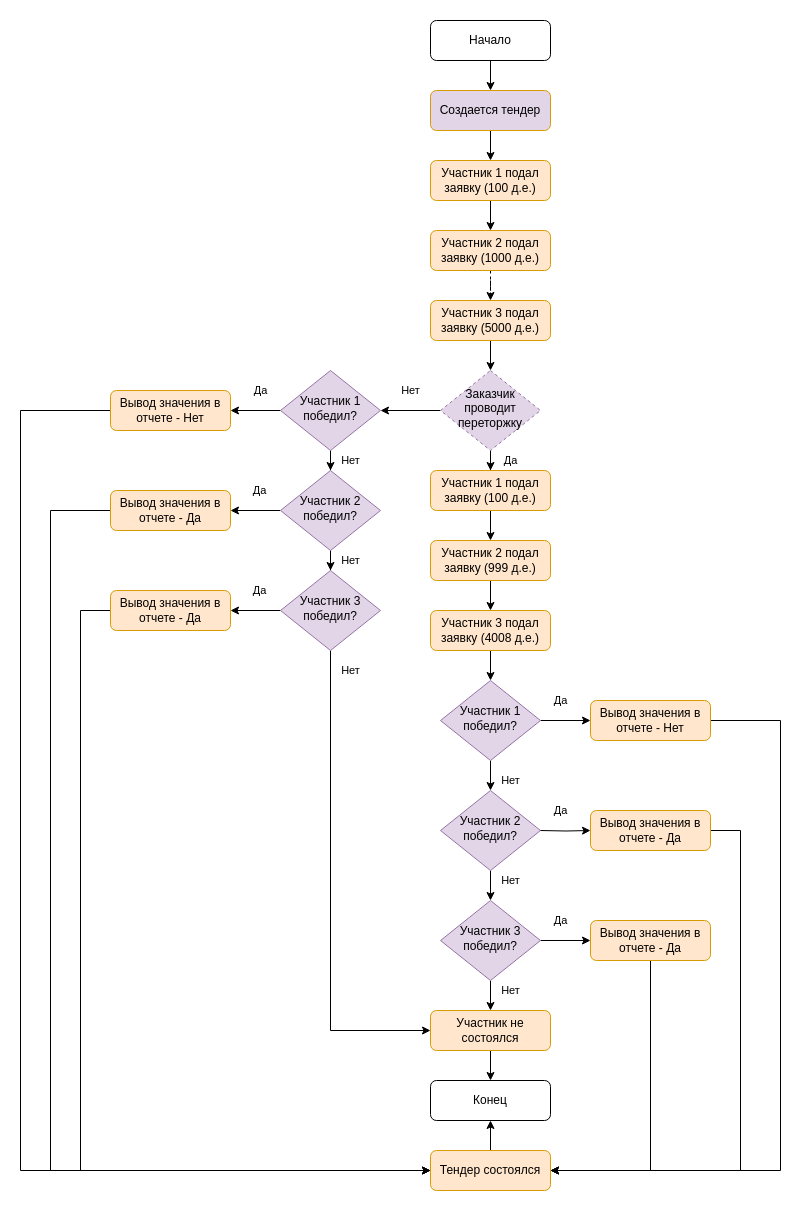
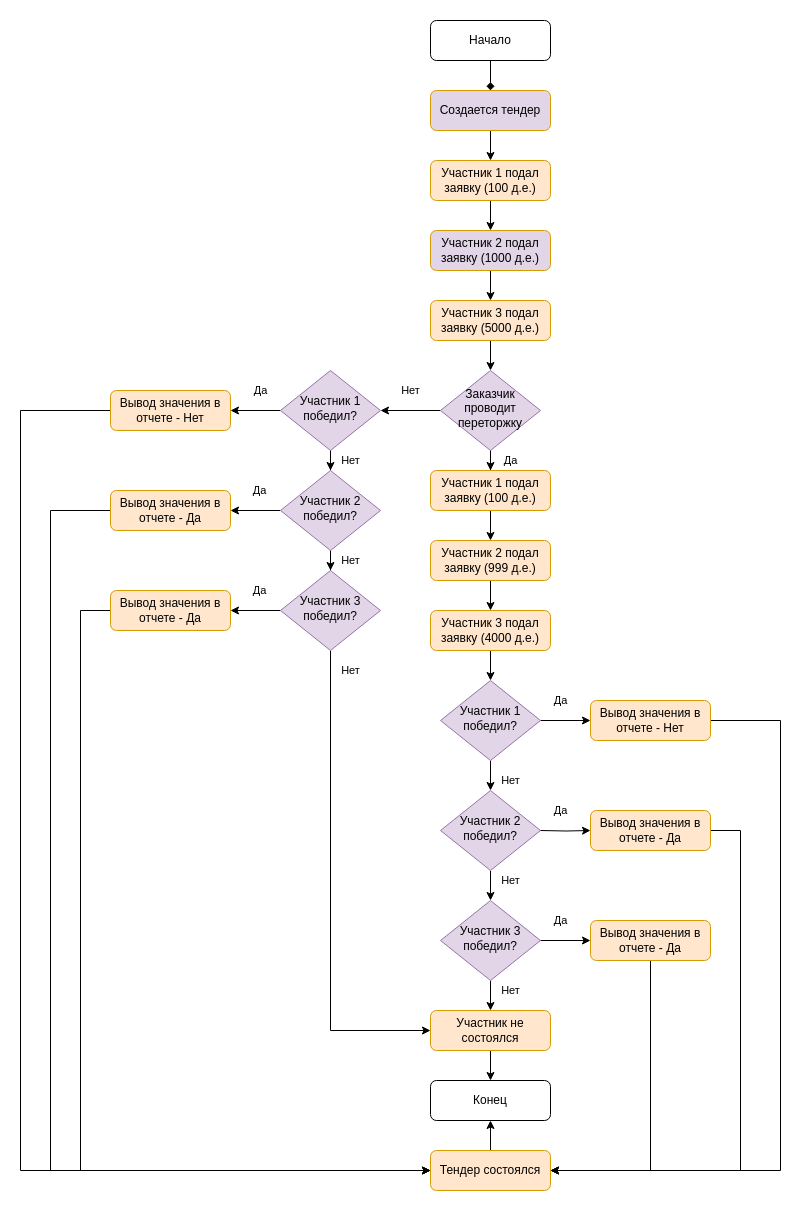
  <mxCell id="0" />
  <mxCell id="1" parent="0" />
- <mxCell id="2" style="edgeStyle=orthogonalEdgeStyle;rounded=0;orthogonalLoop=1;jettySize=auto;html=1;entryX=0.5;entryY=0;entryDx=0;entryDy=0;" edge="1" parent="1" source="3" target="14"><mxGeometry relative="1" as="geometry" /></mxCell>
+ <mxCell id="2" style="edgeStyle=orthogonalEdgeStyle;rounded=0;orthogonalLoop=1;jettySize=auto;html=1;entryX=0.5;entryY=0;entryDx=0;entryDy=0;endArrow=diamond;" edge="1" parent="1" source="3" target="14"><mxGeometry relative="1" as="geometry" /></mxCell>
  <mxCell id="3" value="Начало" style="rounded=1;whiteSpace=wrap;html=1;fontSize=12;glass=0;strokeWidth=1;shadow=0;" parent="1" vertex="1"><mxGeometry x="430" y="20" width="120" height="40" as="geometry" /></mxCell>
  <mxCell id="4" value="Да" style="edgeStyle=orthogonalEdgeStyle;rounded=0;orthogonalLoop=1;jettySize=auto;html=1;entryX=0.5;entryY=0;entryDx=0;entryDy=0;" edge="1" parent="1" source="6" target="22"><mxGeometry x="0.667" y="20" relative="1" as="geometry"><mxPoint as="offset" /></mxGeometry></mxCell>
  <mxCell id="5" value="Нет" style="edgeStyle=orthogonalEdgeStyle;rounded=0;orthogonalLoop=1;jettySize=auto;html=1;entryX=1;entryY=0.5;entryDx=0;entryDy=0;" edge="1" parent="1" source="6" target="43"><mxGeometry y="-20" relative="1" as="geometry"><mxPoint as="offset" /></mxGeometry></mxCell>
- <mxCell id="6" value="Заказчик проводит переторжку" style="rhombus;whiteSpace=wrap;html=1;shadow=0;fontFamily=Helvetica;fontSize=12;align=center;strokeWidth=1;spacing=6;spacingTop=-4;fillColor=#e1d5e7;strokeColor=#9673a6;dashed=1;" parent="1" vertex="1"><mxGeometry x="440" y="370" width="100" height="80" as="geometry" /></mxCell>
+ <mxCell id="6" value="Заказчик проводит переторжку" style="rhombus;whiteSpace=wrap;html=1;shadow=0;fontFamily=Helvetica;fontSize=12;align=center;strokeWidth=1;spacing=6;spacingTop=-4;fillColor=#e1d5e7;strokeColor=#9673a6;" parent="1" vertex="1"><mxGeometry x="440" y="370" width="100" height="80" as="geometry" /></mxCell>
  <mxCell id="7" value="Да" style="edgeStyle=orthogonalEdgeStyle;rounded=0;orthogonalLoop=1;jettySize=auto;html=1;entryX=0;entryY=0.5;entryDx=0;entryDy=0;" edge="1" parent="1" source="9" target="12"><mxGeometry x="-0.2" y="20" relative="1" as="geometry"><mxPoint as="offset" /></mxGeometry></mxCell>
  <mxCell id="8" value="Нет" style="edgeStyle=orthogonalEdgeStyle;rounded=0;orthogonalLoop=1;jettySize=auto;html=1;entryX=0.5;entryY=0;entryDx=0;entryDy=0;" edge="1" parent="1" source="9" target="38"><mxGeometry x="0.2" y="20" relative="1" as="geometry"><mxPoint as="offset" /></mxGeometry></mxCell>
  <mxCell id="9" value="Участник 3 победил?" style="rhombus;whiteSpace=wrap;html=1;shadow=0;fontFamily=Helvetica;fontSize=12;align=center;strokeWidth=1;spacing=6;spacingTop=-4;fillColor=#e1d5e7;strokeColor=#9673a6;" parent="1" vertex="1"><mxGeometry x="440" y="900" width="100" height="80" as="geometry" /></mxCell>
  <mxCell id="10" value="Конец" style="rounded=1;whiteSpace=wrap;html=1;fontSize=12;glass=0;strokeWidth=1;shadow=0;" parent="1" vertex="1"><mxGeometry x="430" y="1080" width="120" height="40" as="geometry" /></mxCell>
  <mxCell id="11" style="edgeStyle=orthogonalEdgeStyle;rounded=0;orthogonalLoop=1;jettySize=auto;html=1;entryX=1;entryY=0.5;entryDx=0;entryDy=0;" edge="1" parent="1" source="12" target="40"><mxGeometry relative="1" as="geometry"><mxPoint x="740" y="1100" as="targetPoint" /><Array as="points"><mxPoint x="650" y="1170" /></Array></mxGeometry></mxCell>
  <mxCell id="12" value="Вывод значения в отчете - Да" style="rounded=1;whiteSpace=wrap;html=1;fontSize=12;glass=0;strokeWidth=1;shadow=0;fillColor=#ffe6cc;strokeColor=#d79b00;" parent="1" vertex="1"><mxGeometry x="590" y="920" width="120" height="40" as="geometry" /></mxCell>
  <mxCell id="13" style="edgeStyle=orthogonalEdgeStyle;rounded=0;orthogonalLoop=1;jettySize=auto;html=1;entryX=0.5;entryY=0;entryDx=0;entryDy=0;" edge="1" parent="1" source="14" target="16"><mxGeometry relative="1" as="geometry" /></mxCell>
  <mxCell id="14" value="Создается тендер" style="rounded=1;whiteSpace=wrap;html=1;fontSize=12;glass=0;strokeWidth=1;shadow=0;fillColor=#e1d5e7;strokeColor=#d79b00;" vertex="1" parent="1"><mxGeometry x="430" y="90" width="120" height="40" as="geometry" /></mxCell>
  <mxCell id="15" style="edgeStyle=orthogonalEdgeStyle;rounded=0;orthogonalLoop=1;jettySize=auto;html=1;entryX=0.5;entryY=0;entryDx=0;entryDy=0;" edge="1" parent="1" source="16" target="18"><mxGeometry relative="1" as="geometry" /></mxCell>
  <mxCell id="16" value="Участник 1 подал заявку (100 д.е.)" style="rounded=1;whiteSpace=wrap;html=1;fontSize=12;glass=0;strokeWidth=1;shadow=0;fillColor=#ffe6cc;strokeColor=#d79b00;" vertex="1" parent="1"><mxGeometry x="430" y="160" width="120" height="40" as="geometry" /></mxCell>
- <mxCell id="17" style="edgeStyle=orthogonalEdgeStyle;rounded=0;orthogonalLoop=1;jettySize=auto;html=1;entryX=0.5;entryY=0;entryDx=0;entryDy=0;dashed=1;" edge="1" parent="1" source="18" target="20"><mxGeometry relative="1" as="geometry" /></mxCell>
- <mxCell id="18" value="Участник 2 подал заявку (1000 д.е.)" style="rounded=1;whiteSpace=wrap;html=1;fontSize=12;glass=0;strokeWidth=1;shadow=0;fillColor=#ffe6cc;strokeColor=#d79b00;" vertex="1" parent="1"><mxGeometry x="430" y="230" width="120" height="40" as="geometry" /></mxCell>
+ <mxCell id="17" style="edgeStyle=orthogonalEdgeStyle;rounded=0;orthogonalLoop=1;jettySize=auto;html=1;entryX=0.5;entryY=0;entryDx=0;entryDy=0;" edge="1" parent="1" source="18" target="20"><mxGeometry relative="1" as="geometry" /></mxCell>
+ <mxCell id="18" value="Участник 2 подал заявку (1000 д.е.)" style="rounded=1;whiteSpace=wrap;html=1;fontSize=12;glass=0;strokeWidth=1;shadow=0;fillColor=#e1d5e7;strokeColor=#d79b00;" vertex="1" parent="1"><mxGeometry x="430" y="230" width="120" height="40" as="geometry" /></mxCell>
  <mxCell id="19" style="edgeStyle=orthogonalEdgeStyle;rounded=0;orthogonalLoop=1;jettySize=auto;html=1;entryX=0.5;entryY=0;entryDx=0;entryDy=0;" edge="1" parent="1" source="20" target="6"><mxGeometry relative="1" as="geometry" /></mxCell>
  <mxCell id="20" value="Участник 3 подал заявку (5000 д.е.)" style="rounded=1;whiteSpace=wrap;html=1;fontSize=12;glass=0;strokeWidth=1;shadow=0;fillColor=#ffe6cc;strokeColor=#d79b00;" vertex="1" parent="1"><mxGeometry x="430" y="300" width="120" height="40" as="geometry" /></mxCell>
  <mxCell id="21" style="edgeStyle=orthogonalEdgeStyle;rounded=0;orthogonalLoop=1;jettySize=auto;html=1;entryX=0.5;entryY=0;entryDx=0;entryDy=0;" edge="1" parent="1" source="22" target="24"><mxGeometry relative="1" as="geometry" /></mxCell>
  <mxCell id="22" value="Участник 1 подал заявку (100 д.е.)" style="rounded=1;whiteSpace=wrap;html=1;fontSize=12;glass=0;strokeWidth=1;shadow=0;fillColor=#ffe6cc;strokeColor=#d79b00;" vertex="1" parent="1"><mxGeometry x="430" y="470" width="120" height="40" as="geometry" /></mxCell>
  <mxCell id="23" style="edgeStyle=orthogonalEdgeStyle;rounded=0;orthogonalLoop=1;jettySize=auto;html=1;entryX=0.5;entryY=0;entryDx=0;entryDy=0;" edge="1" parent="1" source="24" target="26"><mxGeometry relative="1" as="geometry" /></mxCell>
  <mxCell id="24" value="Участник 2 подал заявку (999 д.е.)" style="rounded=1;whiteSpace=wrap;html=1;fontSize=12;glass=0;strokeWidth=1;shadow=0;fillColor=#ffe6cc;strokeColor=#d79b00;" vertex="1" parent="1"><mxGeometry x="430" y="540" width="120" height="40" as="geometry" /></mxCell>
  <mxCell id="25" style="edgeStyle=orthogonalEdgeStyle;rounded=0;orthogonalLoop=1;jettySize=auto;html=1;entryX=0.5;entryY=0;entryDx=0;entryDy=0;" edge="1" parent="1" source="26" target="29"><mxGeometry relative="1" as="geometry" /></mxCell>
- <mxCell id="26" value="Участник 3 подал заявку (4008 д.е.)" style="rounded=1;whiteSpace=wrap;html=1;fontSize=12;glass=0;strokeWidth=1;shadow=0;fillColor=#ffe6cc;strokeColor=#d79b00;" vertex="1" parent="1"><mxGeometry x="430" y="610" width="120" height="40" as="geometry" /></mxCell>
+ <mxCell id="26" value="Участник 3 подал заявку (4000 д.е.)" style="rounded=1;whiteSpace=wrap;html=1;fontSize=12;glass=0;strokeWidth=1;shadow=0;fillColor=#ffe6cc;strokeColor=#d79b00;" vertex="1" parent="1"><mxGeometry x="430" y="610" width="120" height="40" as="geometry" /></mxCell>
  <mxCell id="27" value="Нет" style="edgeStyle=orthogonalEdgeStyle;rounded=0;orthogonalLoop=1;jettySize=auto;html=1;entryX=0.5;entryY=0;entryDx=0;entryDy=0;" edge="1" parent="1" source="29" target="31"><mxGeometry x="0.6" y="20" relative="1" as="geometry"><mxPoint as="offset" /></mxGeometry></mxCell>
  <mxCell id="28" value="Да" style="edgeStyle=orthogonalEdgeStyle;rounded=0;orthogonalLoop=1;jettySize=auto;html=1;entryX=0;entryY=0.5;entryDx=0;entryDy=0;" edge="1" parent="1" source="29" target="33"><mxGeometry x="-0.2" y="20" relative="1" as="geometry"><mxPoint as="offset" /></mxGeometry></mxCell>
  <mxCell id="29" value="Участник 1 победил?" style="rhombus;whiteSpace=wrap;html=1;shadow=0;fontFamily=Helvetica;fontSize=12;align=center;strokeWidth=1;spacing=6;spacingTop=-4;fillColor=#e1d5e7;strokeColor=#9673a6;" vertex="1" parent="1"><mxGeometry x="440" y="680" width="100" height="80" as="geometry" /></mxCell>
  <mxCell id="30" value="Нет" style="edgeStyle=orthogonalEdgeStyle;rounded=0;orthogonalLoop=1;jettySize=auto;html=1;entryX=0.5;entryY=0;entryDx=0;entryDy=0;" edge="1" parent="1" source="31" target="9"><mxGeometry x="0.2" y="20" relative="1" as="geometry"><mxPoint as="offset" /></mxGeometry></mxCell>
  <mxCell id="31" value="Участник 2 победил?" style="rhombus;whiteSpace=wrap;html=1;shadow=0;fontFamily=Helvetica;fontSize=12;align=center;strokeWidth=1;spacing=6;spacingTop=-4;fillColor=#e1d5e7;strokeColor=#9673a6;" vertex="1" parent="1"><mxGeometry x="440" y="790" width="100" height="80" as="geometry" /></mxCell>
  <mxCell id="32" style="edgeStyle=orthogonalEdgeStyle;rounded=0;orthogonalLoop=1;jettySize=auto;html=1;entryX=1;entryY=0.5;entryDx=0;entryDy=0;" edge="1" parent="1" source="33" target="40"><mxGeometry relative="1" as="geometry"><Array as="points"><mxPoint x="780" y="720" /><mxPoint x="780" y="1170" /></Array></mxGeometry></mxCell>
  <mxCell id="33" value="Вывод значения в отчете - Нет" style="rounded=1;whiteSpace=wrap;html=1;fontSize=12;glass=0;strokeWidth=1;shadow=0;fillColor=#ffe6cc;strokeColor=#d79b00;" vertex="1" parent="1"><mxGeometry x="590" y="700" width="120" height="40" as="geometry" /></mxCell>
  <mxCell id="34" value="Да" style="edgeStyle=orthogonalEdgeStyle;rounded=0;orthogonalLoop=1;jettySize=auto;html=1;entryX=0;entryY=0.5;entryDx=0;entryDy=0;" edge="1" parent="1" target="36"><mxGeometry x="-0.2" y="20" relative="1" as="geometry"><mxPoint x="540" y="830" as="sourcePoint" /><mxPoint as="offset" /></mxGeometry></mxCell>
  <mxCell id="35" style="edgeStyle=orthogonalEdgeStyle;rounded=0;orthogonalLoop=1;jettySize=auto;html=1;entryX=1;entryY=0.5;entryDx=0;entryDy=0;" edge="1" parent="1" source="36" target="40"><mxGeometry relative="1" as="geometry"><Array as="points"><mxPoint x="740" y="830" /><mxPoint x="740" y="1170" /></Array></mxGeometry></mxCell>
  <mxCell id="36" value="Вывод значения в отчете - Да" style="rounded=1;whiteSpace=wrap;html=1;fontSize=12;glass=0;strokeWidth=1;shadow=0;fillColor=#ffe6cc;strokeColor=#d79b00;" vertex="1" parent="1"><mxGeometry x="590" y="810" width="120" height="40" as="geometry" /></mxCell>
  <mxCell id="37" style="edgeStyle=orthogonalEdgeStyle;rounded=0;orthogonalLoop=1;jettySize=auto;html=1;entryX=0.5;entryY=0;entryDx=0;entryDy=0;" edge="1" parent="1" source="38" target="10"><mxGeometry relative="1" as="geometry" /></mxCell>
  <mxCell id="38" value="Участник не состоялся" style="rounded=1;whiteSpace=wrap;html=1;fontSize=12;glass=0;strokeWidth=1;shadow=0;fillColor=#ffe6cc;strokeColor=#d79b00;" vertex="1" parent="1"><mxGeometry x="430" y="1010" width="120" height="40" as="geometry" /></mxCell>
  <mxCell id="39" style="edgeStyle=orthogonalEdgeStyle;rounded=0;orthogonalLoop=1;jettySize=auto;html=1;entryX=0.5;entryY=1;entryDx=0;entryDy=0;" edge="1" parent="1" source="40" target="10"><mxGeometry relative="1" as="geometry" /></mxCell>
  <mxCell id="40" value="Тендер состоялся" style="rounded=1;whiteSpace=wrap;html=1;fontSize=12;glass=0;strokeWidth=1;shadow=0;fillColor=#ffe6cc;strokeColor=#d79b00;" vertex="1" parent="1"><mxGeometry x="430" y="1150" width="120" height="40" as="geometry" /></mxCell>
  <mxCell id="41" value="Нет" style="edgeStyle=orthogonalEdgeStyle;rounded=0;orthogonalLoop=1;jettySize=auto;html=1;entryX=0.5;entryY=0;entryDx=0;entryDy=0;" edge="1" parent="1" source="43" target="46"><mxGeometry x="0.667" y="20" relative="1" as="geometry"><mxPoint as="offset" /></mxGeometry></mxCell>
  <mxCell id="42" value="Да" style="edgeStyle=orthogonalEdgeStyle;rounded=0;orthogonalLoop=1;jettySize=auto;html=1;entryX=1;entryY=0.5;entryDx=0;entryDy=0;" edge="1" parent="1" source="43" target="53"><mxGeometry x="-0.2" y="-20" relative="1" as="geometry"><mxPoint as="offset" /></mxGeometry></mxCell>
  <mxCell id="43" value="Участник 1 победил?" style="rhombus;whiteSpace=wrap;html=1;shadow=0;fontFamily=Helvetica;fontSize=12;align=center;strokeWidth=1;spacing=6;spacingTop=-4;fillColor=#e1d5e7;strokeColor=#9673a6;" vertex="1" parent="1"><mxGeometry x="280" y="370" width="100" height="80" as="geometry" /></mxCell>
  <mxCell id="44" value="Нет" style="edgeStyle=orthogonalEdgeStyle;rounded=0;orthogonalLoop=1;jettySize=auto;html=1;entryX=0.5;entryY=0;entryDx=0;entryDy=0;" edge="1" parent="1" source="46" target="49"><mxGeometry x="0.667" y="20" relative="1" as="geometry"><mxPoint as="offset" /></mxGeometry></mxCell>
  <mxCell id="45" value="Да" style="edgeStyle=orthogonalEdgeStyle;rounded=0;orthogonalLoop=1;jettySize=auto;html=1;entryX=1;entryY=0.5;entryDx=0;entryDy=0;" edge="1" parent="1" source="46" target="55"><mxGeometry x="-0.143" y="-20" relative="1" as="geometry"><mxPoint as="offset" /></mxGeometry></mxCell>
  <mxCell id="46" value="Участник 2 победил?" style="rhombus;whiteSpace=wrap;html=1;shadow=0;fontFamily=Helvetica;fontSize=12;align=center;strokeWidth=1;spacing=6;spacingTop=-4;fillColor=#e1d5e7;strokeColor=#9673a6;" vertex="1" parent="1"><mxGeometry x="280" y="470" width="100" height="80" as="geometry" /></mxCell>
  <mxCell id="47" value="Нет" style="edgeStyle=orthogonalEdgeStyle;rounded=0;orthogonalLoop=1;jettySize=auto;html=1;entryX=0;entryY=0.5;entryDx=0;entryDy=0;" edge="1" parent="1" source="49" target="38"><mxGeometry x="-0.917" y="20" relative="1" as="geometry"><Array as="points"><mxPoint x="330" y="1030" /></Array><mxPoint as="offset" /></mxGeometry></mxCell>
  <mxCell id="48" value="Да" style="edgeStyle=orthogonalEdgeStyle;rounded=0;orthogonalLoop=1;jettySize=auto;html=1;entryX=1;entryY=0.5;entryDx=0;entryDy=0;" edge="1" parent="1" source="49" target="51"><mxGeometry x="-0.143" y="-20" relative="1" as="geometry"><mxPoint as="offset" /></mxGeometry></mxCell>
  <mxCell id="49" value="Участник 3 победил?" style="rhombus;whiteSpace=wrap;html=1;shadow=0;fontFamily=Helvetica;fontSize=12;align=center;strokeWidth=1;spacing=6;spacingTop=-4;fillColor=#e1d5e7;strokeColor=#9673a6;" vertex="1" parent="1"><mxGeometry x="280" y="570" width="100" height="80" as="geometry" /></mxCell>
  <mxCell id="50" style="edgeStyle=orthogonalEdgeStyle;rounded=0;orthogonalLoop=1;jettySize=auto;html=1;entryX=0;entryY=0.5;entryDx=0;entryDy=0;" edge="1" parent="1" source="51" target="40"><mxGeometry relative="1" as="geometry"><Array as="points"><mxPoint x="80" y="610" /><mxPoint x="80" y="1170" /></Array></mxGeometry></mxCell>
  <mxCell id="51" value="Вывод значения в отчете - Да" style="rounded=1;whiteSpace=wrap;html=1;fontSize=12;glass=0;strokeWidth=1;shadow=0;fillColor=#ffe6cc;strokeColor=#d79b00;" vertex="1" parent="1"><mxGeometry x="110" y="590" width="120" height="40" as="geometry" /></mxCell>
  <mxCell id="52" style="edgeStyle=orthogonalEdgeStyle;rounded=0;orthogonalLoop=1;jettySize=auto;html=1;entryX=0;entryY=0.5;entryDx=0;entryDy=0;" edge="1" parent="1" source="53" target="40"><mxGeometry relative="1" as="geometry"><Array as="points"><mxPoint x="20" y="410" /><mxPoint x="20" y="1170" /></Array></mxGeometry></mxCell>
  <mxCell id="53" value="Вывод значения в отчете - Нет" style="rounded=1;whiteSpace=wrap;html=1;fontSize=12;glass=0;strokeWidth=1;shadow=0;fillColor=#ffe6cc;strokeColor=#d79b00;" vertex="1" parent="1"><mxGeometry x="110" y="390" width="120" height="40" as="geometry" /></mxCell>
  <mxCell id="54" style="edgeStyle=orthogonalEdgeStyle;rounded=0;orthogonalLoop=1;jettySize=auto;html=1;entryX=0;entryY=0.5;entryDx=0;entryDy=0;" edge="1" parent="1" source="55" target="40"><mxGeometry relative="1" as="geometry"><Array as="points"><mxPoint x="50" y="510" /><mxPoint x="50" y="1170" /></Array></mxGeometry></mxCell>
  <mxCell id="55" value="Вывод значения в отчете - Да" style="rounded=1;whiteSpace=wrap;html=1;fontSize=12;glass=0;strokeWidth=1;shadow=0;fillColor=#ffe6cc;strokeColor=#d79b00;" vertex="1" parent="1"><mxGeometry x="110" y="490" width="120" height="40" as="geometry" /></mxCell>
